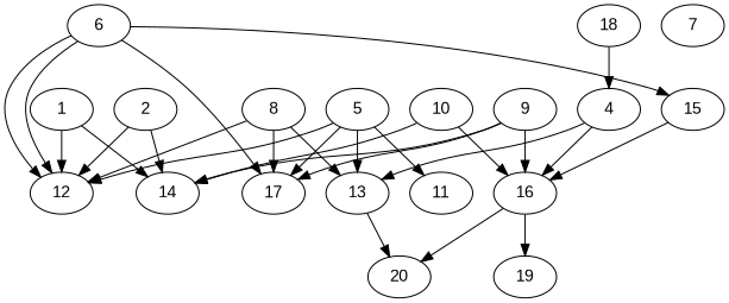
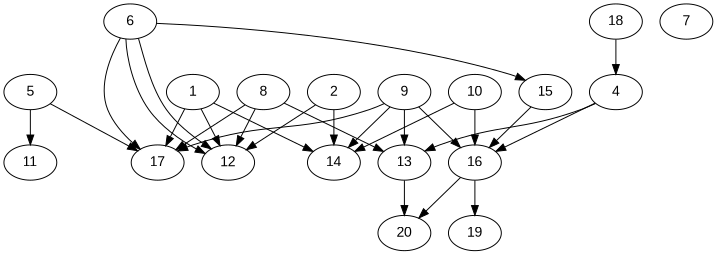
  digraph {
    fontname="Liberation Sans"
    node [alpha=0.06 fontname="Liberation Sans"]
    edge [fontname="Liberation Sans"]
    1 [alpha=0.02 expect_size=13159424]
    12 [alpha=0.00 expect_size=13679616]
    14 [alpha=0.16 expect_size=47033344]
    17 [expect_size=41601024]
    2 [alpha=0.12 expect_size=25750528]
    13 [alpha=0.19 expect_size=41252864]
    20 [alpha=0.11 expect_size=49885184]
    4 [alpha=0.04 expect_size=49164288]
    16 [alpha=0.18 expect_size=43570176]
    19 [alpha=0.15 expect_size=43376640]
    18 [alpha=0.15 expect_size=48509952]
    5 [alpha=0.14 expect_size=9436160]
    11 [alpha=0.17 expect_size=9871360]
    6 [alpha=0.19 expect_size=35505152]
    15 [expect_size=10231808]
    7 [alpha=0.03 expect_size=14707712]
    8 [alpha=0.18 expect_size=10470400]
    9 [alpha=0.03 expect_size=28567552]
    10 [alpha=0.14 expect_size=29346816]
    1 -> 12
    1 -> 14
+   1 -> 17
    2 -> 12
    2 -> 14
    13 -> 20
    4 -> 13
    4 -> 16
    16 -> 20
    16 -> 19
    18 -> 4
-   5 -> 12
    5 -> 17
-   5 -> 13
+   9 -> 13
    5 -> 11
    6 -> 12
    6 -> 12
    6 -> 17
    6 -> 15
    15 -> 16
    8 -> 12
    8 -> 17
    8 -> 13
    9 -> 14
    9 -> 17
    9 -> 16
    10 -> 14
    10 -> 16
  }
